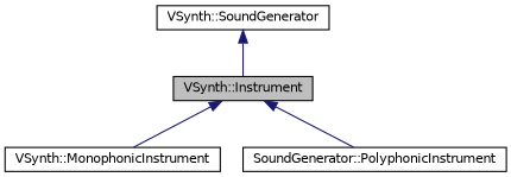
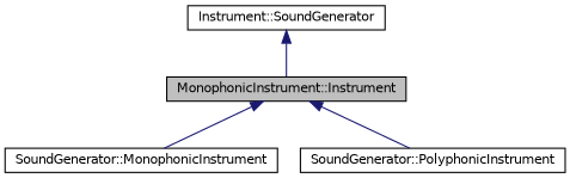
  digraph {
    node [color=black fillcolor=white fontname=Helvetica fontsize=10 shape=record style=filled]
    edge [color=midnightblue dir=back fontname=Helvetica fontsize=10 labelfontname=Helvetica labelfontsize=10 style=solid]
-   n1 [fillcolor=grey75 fontcolor=black height=0.2 label="VSynth::Instrument" width=0.4]
-   n2 [height=0.2 label="VSynth::MonophonicInstrument" width=0.4]
+   n1 [fillcolor=grey75 fontcolor=black height=0.2 label="MonophonicInstrument::Instrument" width=0.4]
+   n2 [height=0.2 label="SoundGenerator::MonophonicInstrument" width=0.4]
    n3 [height=0.2 label="SoundGenerator::PolyphonicInstrument" width=0.4]
-   n4 [height=0.2 label="VSynth::SoundGenerator" width=0.4]
+   n4 [height=0.2 label="Instrument::SoundGenerator" width=0.4]
    n1 -> n2
    n1 -> n3
    n4 -> n1
  }
